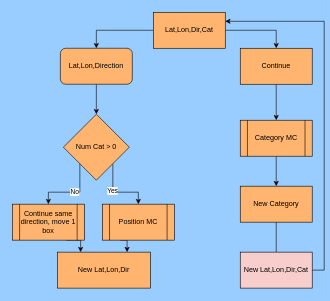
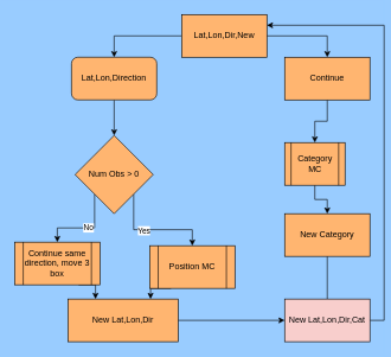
  <mxCell id="0" />
  <mxCell id="1" parent="0" />
  <mxCell id="2" style="edgeStyle=orthogonalEdgeStyle;rounded=0;orthogonalLoop=1;jettySize=auto;html=1;exitX=0.5;exitY=1;exitDx=0;exitDy=0;entryX=0.5;entryY=0;entryDx=0;entryDy=0;" edge="1" parent="1" source="3" target="10"><mxGeometry relative="1" as="geometry" /></mxCell>
  <mxCell id="3" value="Lat,Lon,Direction" style="whiteSpace=wrap;html=1;fillColor=#FFB570;rounded=1;" vertex="1" parent="1"><mxGeometry x="100" y="80" width="120" height="60" as="geometry" /></mxCell>
  <mxCell id="4" style="edgeStyle=orthogonalEdgeStyle;rounded=0;orthogonalLoop=1;jettySize=auto;html=1;exitX=0.5;exitY=1;exitDx=0;exitDy=0;entryX=0.5;entryY=0;entryDx=0;entryDy=0;" edge="1" parent="1" source="5" target="12"><mxGeometry relative="1" as="geometry" /></mxCell>
  <mxCell id="5" value="Continue" style="rounded=0;whiteSpace=wrap;html=1;fillColor=#FFB570;" vertex="1" parent="1"><mxGeometry x="400" y="80" width="120" height="60" as="geometry" /></mxCell>
  <mxCell id="6" style="edgeStyle=orthogonalEdgeStyle;rounded=0;orthogonalLoop=1;jettySize=auto;html=1;exitX=1;exitY=1;exitDx=0;exitDy=0;entryX=0.5;entryY=0;entryDx=0;entryDy=0;" edge="1" parent="1" source="10" target="17"><mxGeometry relative="1" as="geometry" /></mxCell>
  <mxCell id="7" value="Yes" style="edgeLabel;html=1;align=center;verticalAlign=middle;resizable=0;points=[];" vertex="1" connectable="0" parent="6"><mxGeometry x="-0.173" y="-1" relative="1" as="geometry"><mxPoint as="offset" /></mxGeometry></mxCell>
  <mxCell id="8" style="edgeStyle=orthogonalEdgeStyle;rounded=0;orthogonalLoop=1;jettySize=auto;html=1;exitX=0;exitY=1;exitDx=0;exitDy=0;entryX=0.5;entryY=0;entryDx=0;entryDy=0;" edge="1" parent="1" source="10" target="19"><mxGeometry relative="1" as="geometry" /></mxCell>
  <mxCell id="9" value="No" style="edgeLabel;html=1;align=center;verticalAlign=middle;resizable=0;points=[];" vertex="1" connectable="0" parent="8"><mxGeometry x="-0.044" y="-1" relative="1" as="geometry"><mxPoint as="offset" /></mxGeometry></mxCell>
- <mxCell id="10" value="Num Cat &amp;gt; 0" style="rhombus;whiteSpace=wrap;html=1;fillColor=#FFB570;" vertex="1" parent="1"><mxGeometry x="105" y="190" width="110" height="110" as="geometry" /></mxCell>
+ <mxCell id="10" value="Num Obs &amp;gt; 0" style="rhombus;whiteSpace=wrap;html=1;fillColor=#FFB570;" vertex="1" parent="1"><mxGeometry x="105" y="190" width="110" height="110" as="geometry" /></mxCell>
  <mxCell id="11" style="edgeStyle=orthogonalEdgeStyle;rounded=0;orthogonalLoop=1;jettySize=auto;html=1;exitX=0.5;exitY=1;exitDx=0;exitDy=0;entryX=0.5;entryY=0;entryDx=0;entryDy=0;" edge="1" parent="1" source="12" target="23"><mxGeometry relative="1" as="geometry" /></mxCell>
- <mxCell id="12" value="Category MC" style="shape=process;whiteSpace=wrap;html=1;backgroundOutline=1;fillColor=#FFB570;" vertex="1" parent="1"><mxGeometry x="400" y="200" width="120" height="60" as="geometry" /></mxCell>
+ <mxCell id="12" value="Category MC" style="shape=process;whiteSpace=wrap;html=1;backgroundOutline=1;fillColor=#FFB570;" vertex="1" parent="1"><mxGeometry x="400" y="200" width="85" height="60" as="geometry" /></mxCell>
  <mxCell id="13" style="edgeStyle=orthogonalEdgeStyle;rounded=0;orthogonalLoop=1;jettySize=auto;html=1;exitX=1;exitY=0.5;exitDx=0;exitDy=0;entryX=0.5;entryY=0;entryDx=0;entryDy=0;" edge="1" parent="1" source="15" target="5"><mxGeometry relative="1" as="geometry" /></mxCell>
  <mxCell id="14" style="edgeStyle=orthogonalEdgeStyle;rounded=0;orthogonalLoop=1;jettySize=auto;html=1;exitX=0;exitY=0.5;exitDx=0;exitDy=0;entryX=0.5;entryY=0;entryDx=0;entryDy=0;fillColor=#ffe6cc;strokeColor=#000000;" edge="1" parent="1" source="15" target="3"><mxGeometry relative="1" as="geometry" /></mxCell>
- <mxCell id="15" value="Lat,Lon,Dir,Cat" style="rounded=0;whiteSpace=wrap;html=1;fillColor=#FFB570;" vertex="1" parent="1"><mxGeometry x="255" y="20" width="120" height="60" as="geometry" /></mxCell>
+ <mxCell id="15" value="Lat,Lon,Dir,New" style="rounded=0;whiteSpace=wrap;html=1;fillColor=#FFB570;" vertex="1" parent="1"><mxGeometry x="255" y="20" width="120" height="60" as="geometry" /></mxCell>
  <mxCell id="16" style="edgeStyle=orthogonalEdgeStyle;rounded=0;orthogonalLoop=1;jettySize=auto;html=1;exitX=0.25;exitY=1;exitDx=0;exitDy=0;entryX=0.75;entryY=0;entryDx=0;entryDy=0;" edge="1" parent="1" source="17" target="21"><mxGeometry relative="1" as="geometry" /></mxCell>
- <mxCell id="17" value="Position MC" style="shape=process;whiteSpace=wrap;html=1;backgroundOutline=1;fillColor=#FFB570;" vertex="1" parent="1"><mxGeometry x="170" y="340" width="120" height="60" as="geometry" /></mxCell>
+ <mxCell id="17" value="Position MC" style="shape=process;whiteSpace=wrap;html=1;backgroundOutline=1;fillColor=#FFB570;" vertex="1" parent="1"><mxGeometry x="210" y="345" width="120" height="60" as="geometry" /></mxCell>
  <mxCell id="18" style="edgeStyle=orthogonalEdgeStyle;rounded=0;orthogonalLoop=1;jettySize=auto;html=1;exitX=0.75;exitY=1;exitDx=0;exitDy=0;entryX=0.25;entryY=0;entryDx=0;entryDy=0;" edge="1" parent="1" source="19" target="21"><mxGeometry relative="1" as="geometry" /></mxCell>
- <mxCell id="19" value="Continue same direction, move 1 box" style="shape=process;whiteSpace=wrap;html=1;backgroundOutline=1;fillColor=#FFB570;" vertex="1" parent="1"><mxGeometry x="20" y="340" width="120" height="60" as="geometry" /></mxCell>
+ <mxCell id="19" value="Continue same direction, move 3 box" style="shape=process;whiteSpace=wrap;html=1;backgroundOutline=1;fillColor=#FFB570;" vertex="1" parent="1"><mxGeometry x="20" y="340" width="120" height="60" as="geometry" /></mxCell>
+ <mxCell id="20" style="edgeStyle=orthogonalEdgeStyle;rounded=0;orthogonalLoop=1;jettySize=auto;html=1;exitX=1;exitY=0.5;exitDx=0;exitDy=0;entryX=0;entryY=0.5;entryDx=0;entryDy=0;" edge="1" parent="1" source="21" target="25"><mxGeometry relative="1" as="geometry" /></mxCell>
  <mxCell id="21" value="New Lat,Lon,Dir" style="rounded=0;whiteSpace=wrap;html=1;fillColor=#FFB570;" vertex="1" parent="1"><mxGeometry x="95" y="420" width="155" height="60" as="geometry" /></mxCell>
  <mxCell id="22" style="edgeStyle=orthogonalEdgeStyle;rounded=0;orthogonalLoop=1;jettySize=auto;html=1;exitX=0.5;exitY=1;exitDx=0;exitDy=0;endArrow=none;" edge="1" parent="1" source="23" target="25"><mxGeometry relative="1" as="geometry" /></mxCell>
- <mxCell id="23" value="New Category" style="rounded=0;whiteSpace=wrap;html=1;strokeColor=#000000;fillColor=#FFB570;" vertex="1" parent="1"><mxGeometry x="400" y="310" width="120" height="60" as="geometry" /></mxCell>
+ <mxCell id="23" value="New Category" style="rounded=0;whiteSpace=wrap;html=1;strokeColor=#000000;fillColor=#FFB570;" vertex="1" parent="1"><mxGeometry x="400" y="300" width="120" height="60" as="geometry" /></mxCell>
  <mxCell id="24" style="edgeStyle=orthogonalEdgeStyle;rounded=0;orthogonalLoop=1;jettySize=auto;html=1;exitX=1;exitY=0.5;exitDx=0;exitDy=0;entryX=1;entryY=0.25;entryDx=0;entryDy=0;" edge="1" parent="1" source="25" target="15"><mxGeometry relative="1" as="geometry" /></mxCell>
  <mxCell id="25" value="New Lat,Lon,Dir,Cat" style="rounded=0;whiteSpace=wrap;html=1;fillColor=#f8cecc;" vertex="1" parent="1"><mxGeometry x="400" y="420" width="120" height="60" as="geometry" /></mxCell>
